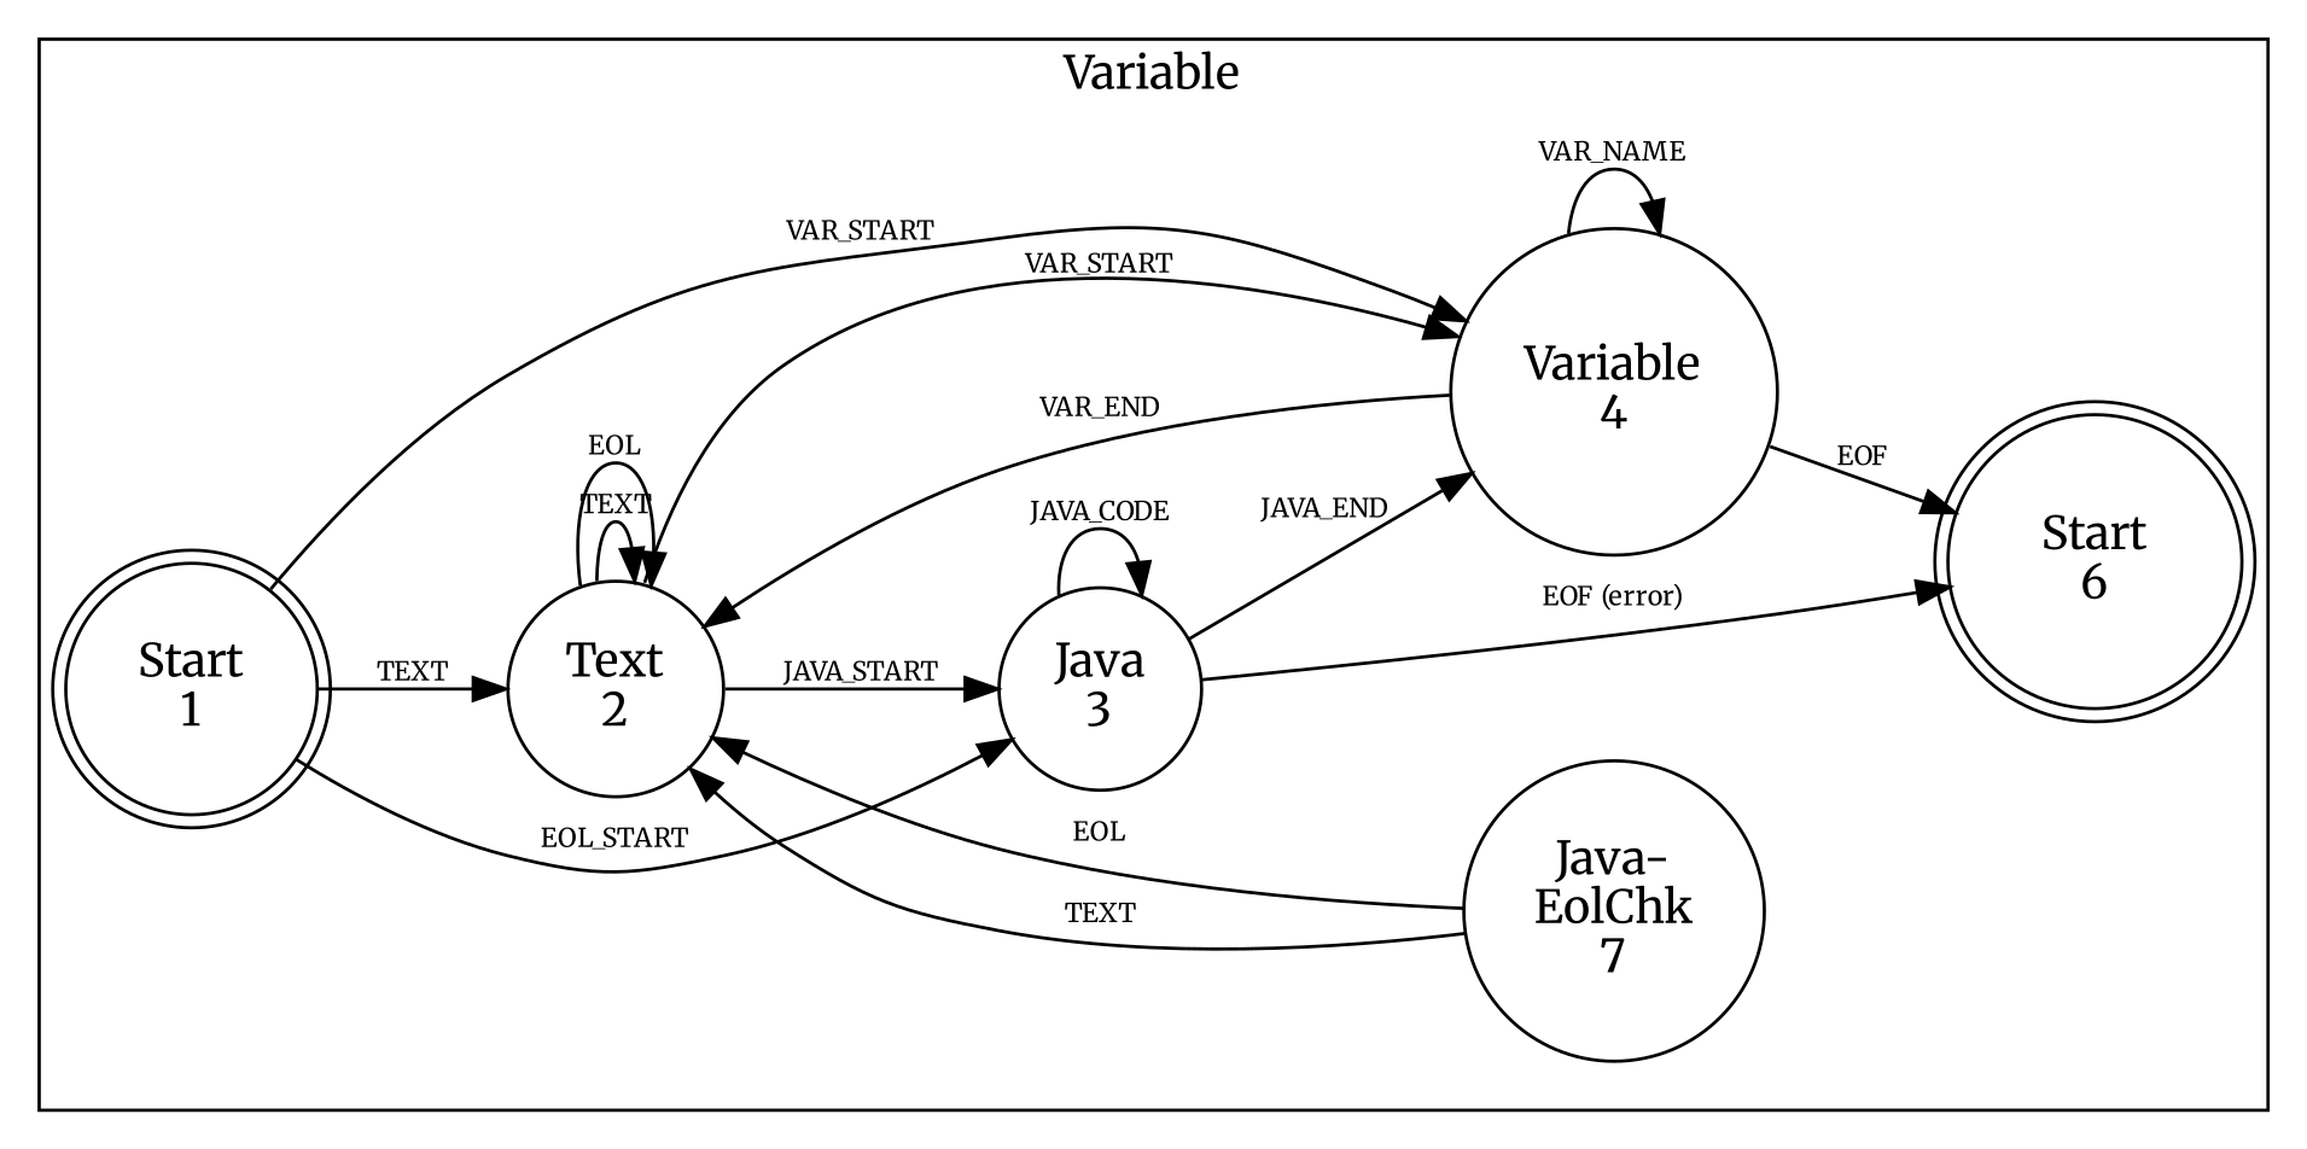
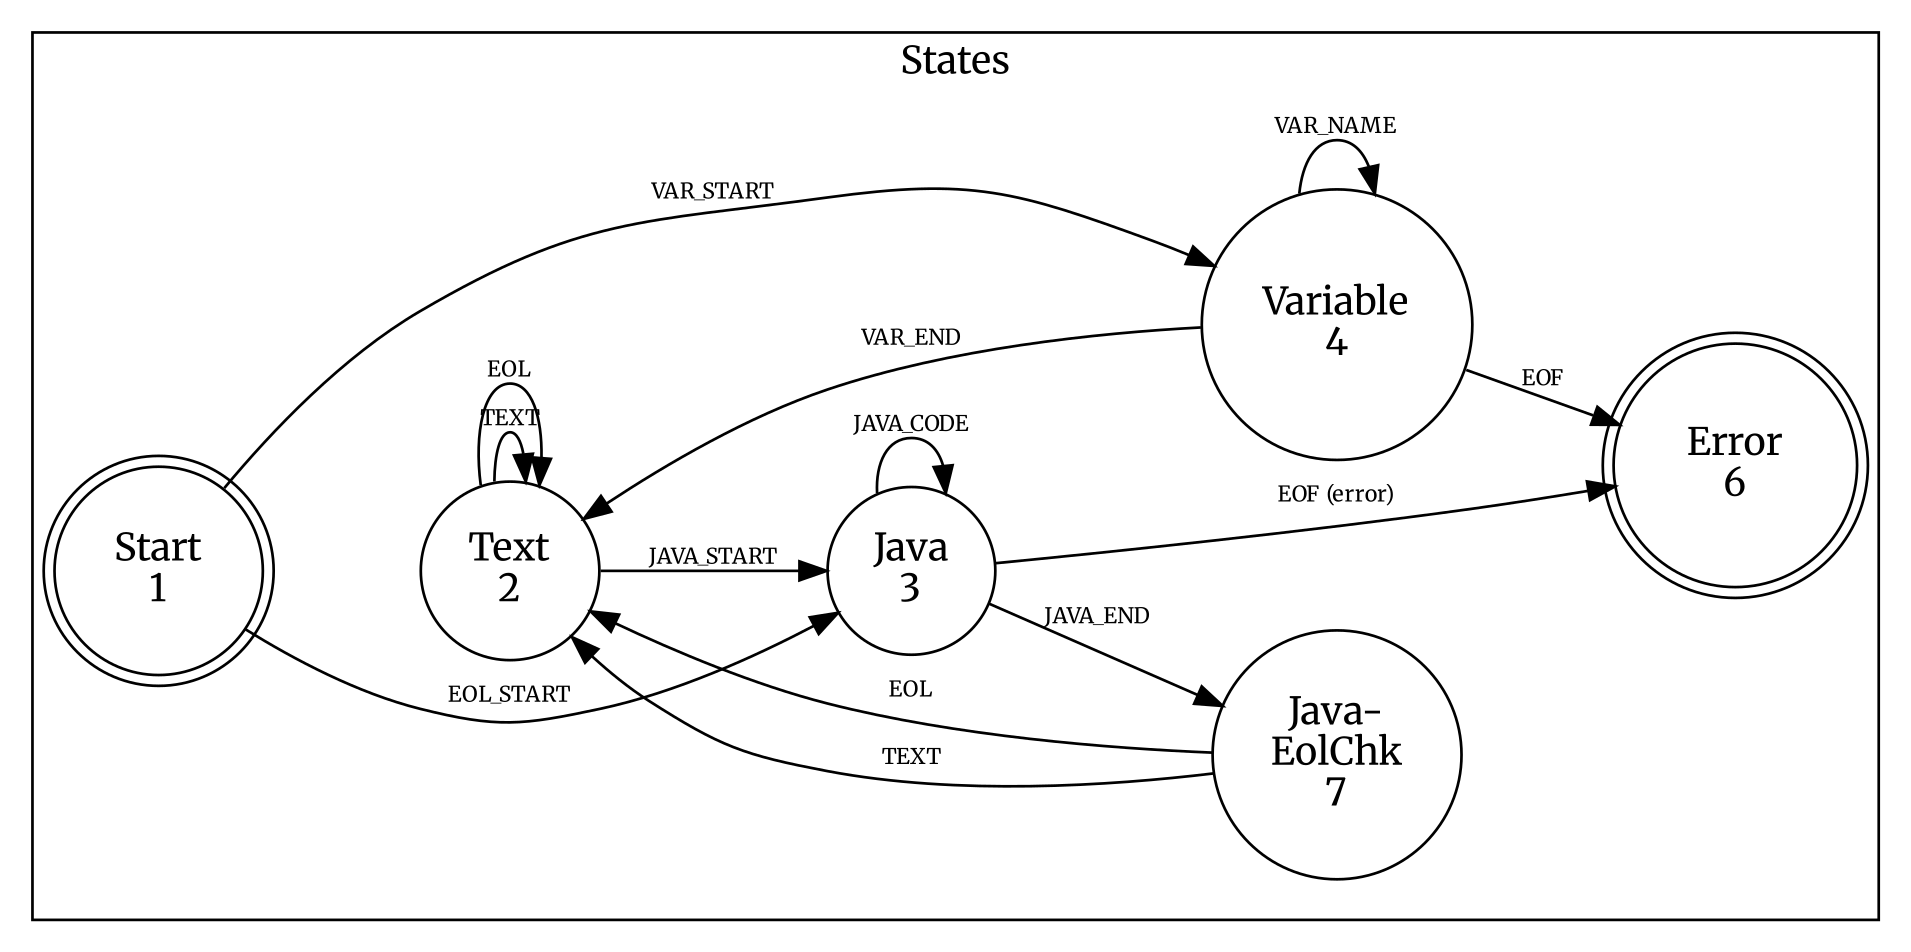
  digraph {
    fontname=Merriweather
    rankdir=LR
    node [fontname=Merriweather shape=circle]
    edge [fontname=Merriweather fontsize=8]
    n1 [label="Start\n1" shape=doublecircle]
-   n2 [label="Start\n6" shape=doublecircle]
+   n2 [label="Error\n6" shape=doublecircle]
    n3 [label="Text\n2"]
    n4 [label="Variable\n4"]
    n5 [label="Java\n3"]
    n6 [label="Java-\nEolChk\n7"]
    subgraph cluster_1 {
-     label=Variable
+     label=States
      n1
      n2
      n3
      n4
      n5
      n6
    }
-   n1 -> n3 [label=TEXT]
    n1 -> n4 [label=VAR_START]
    n1 -> n5 [label=EOL_START]
    n3 -> n3 [label=TEXT]
    n3 -> n3 [label=EOL]
-   n3 -> n4 [label=VAR_START]
    n3 -> n5 [label=JAVA_START]
    n4 -> n2 [label=EOF]
    n4 -> n3 [label=VAR_END]
    n4 -> n4 [label=VAR_NAME]
    n5 -> n2 [label="EOF (error)"]
    n5 -> n5 [label=JAVA_CODE]
-   n5 -> n4 [label=JAVA_END]
+   n5 -> n6 [label=JAVA_END]
    n6 -> n3 [label=EOL]
    n6 -> n3 [label=TEXT]
  }
